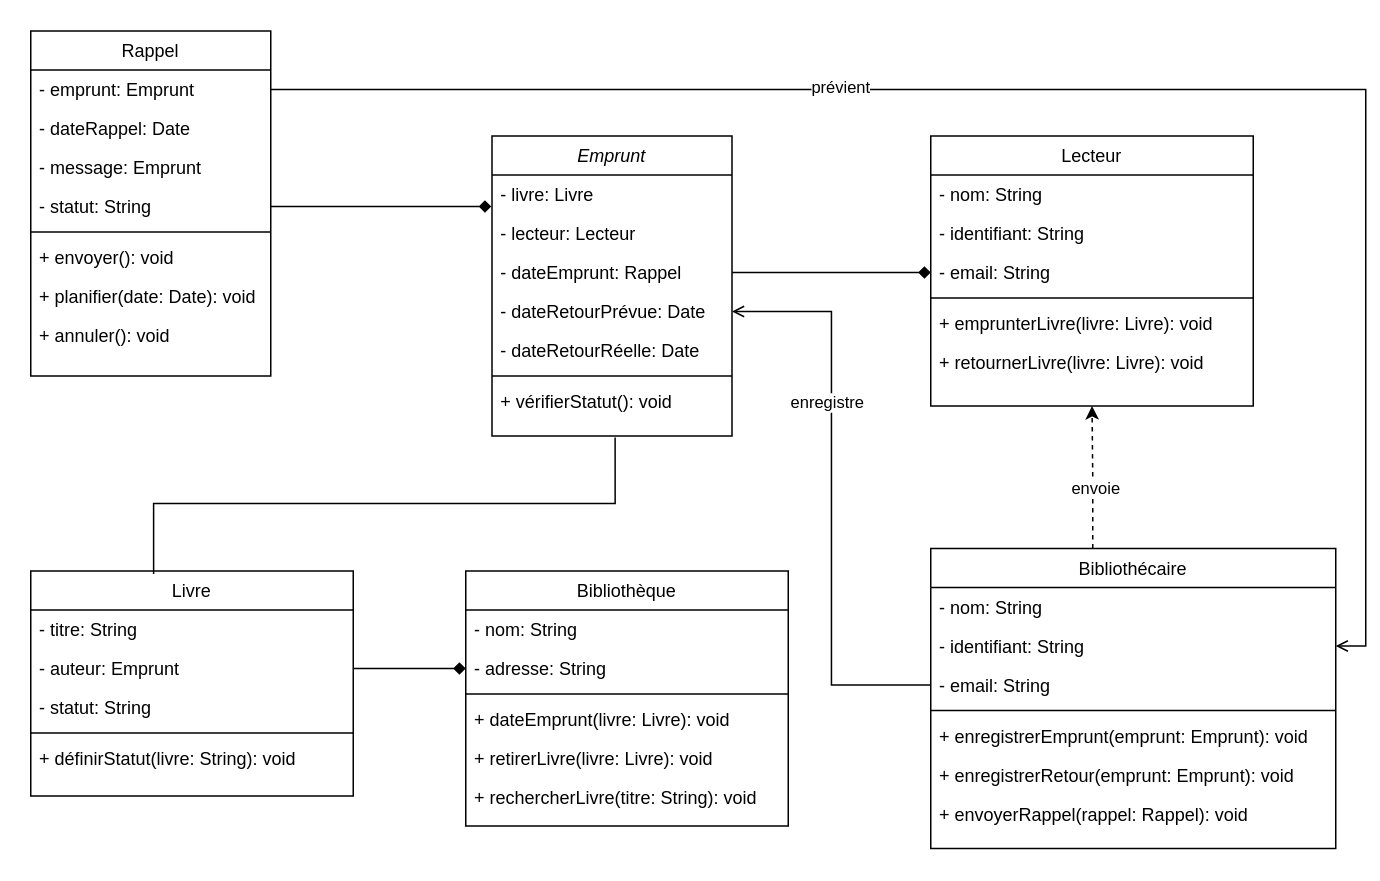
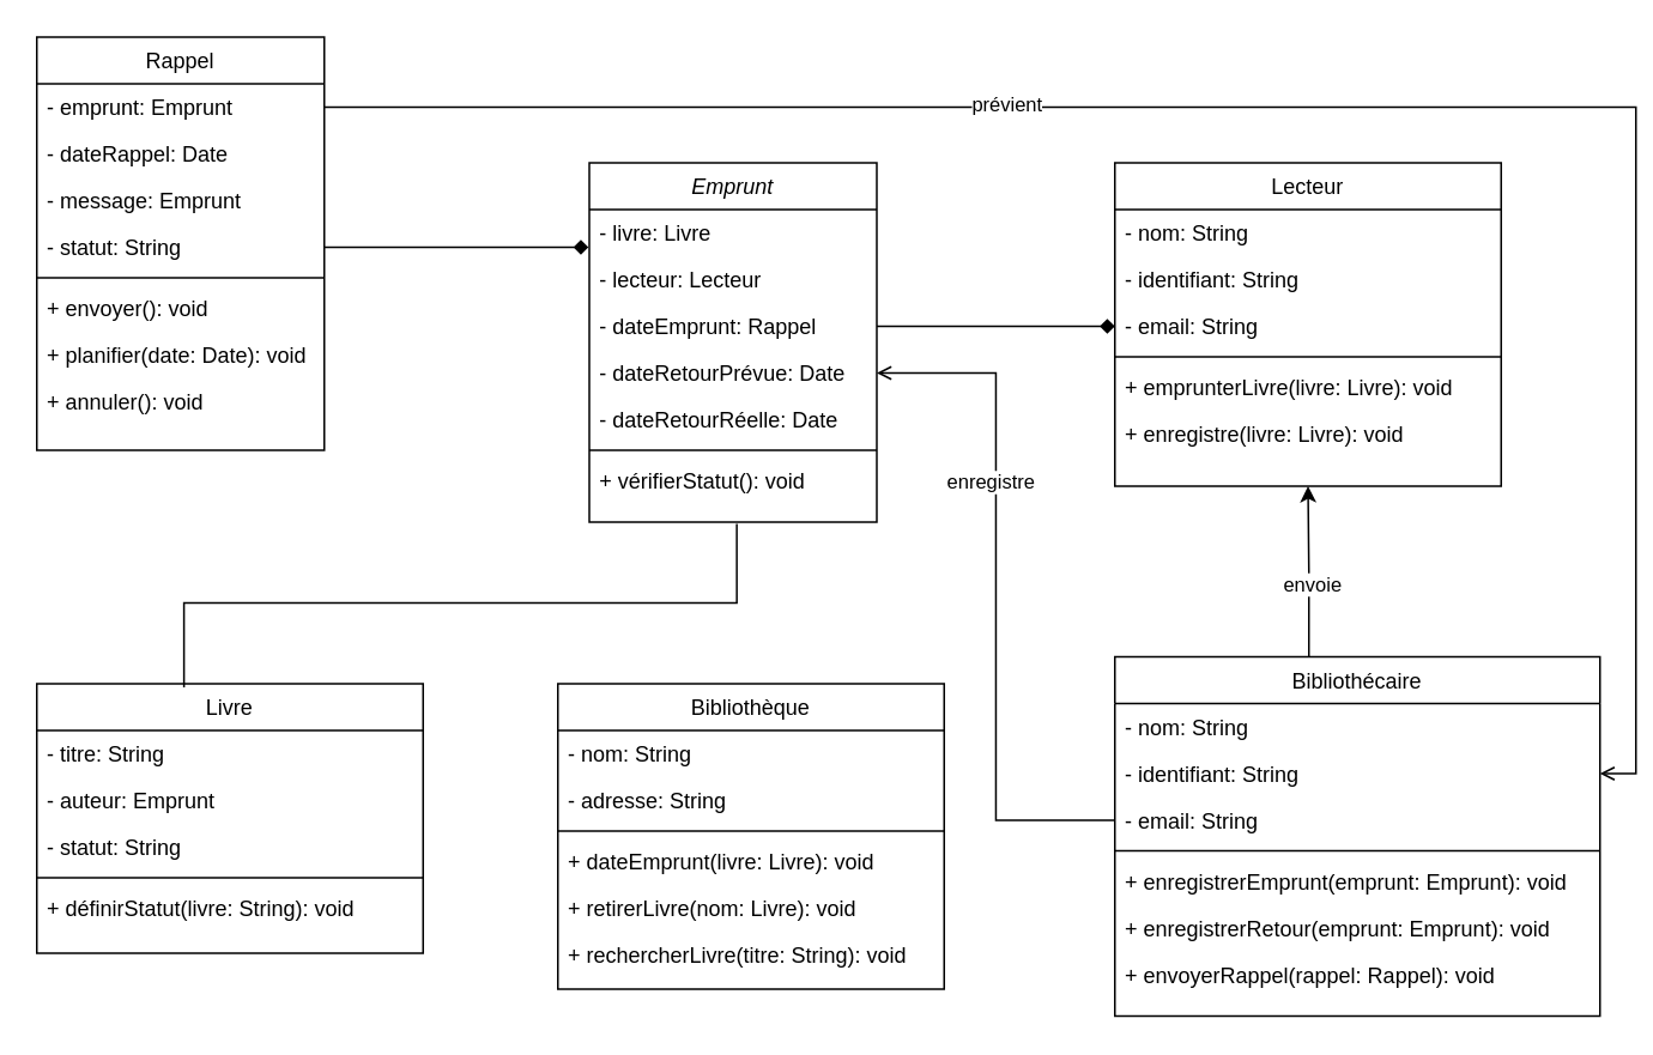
  <mxCell id="0" />
  <mxCell id="1" parent="0" />
  <mxCell id="2" value="Emprunt" style="swimlane;fontStyle=2;align=center;verticalAlign=top;childLayout=stackLayout;horizontal=1;startSize=26;horizontalStack=0;resizeParent=1;resizeLast=0;collapsible=1;marginBottom=0;rounded=0;shadow=0;strokeWidth=1;" parent="1" vertex="1"><mxGeometry x="327.5" y="90" width="160" height="200" as="geometry"><mxRectangle x="230" y="140" width="160" height="26" as="alternateBounds" /></mxGeometry></mxCell>
  <mxCell id="3" value="- livre: Livre" style="text;align=left;verticalAlign=top;spacingLeft=4;spacingRight=4;overflow=hidden;rotatable=0;points=[[0,0.5],[1,0.5]];portConstraint=eastwest;" parent="2" vertex="1"><mxGeometry y="26" width="160" height="26" as="geometry" /></mxCell>
  <mxCell id="4" value="- lecteur: Lecteur" style="text;align=left;verticalAlign=top;spacingLeft=4;spacingRight=4;overflow=hidden;rotatable=0;points=[[0,0.5],[1,0.5]];portConstraint=eastwest;rounded=0;shadow=0;html=0;" parent="2" vertex="1"><mxGeometry y="52" width="160" height="26" as="geometry" /></mxCell>
  <mxCell id="5" value="- dateEmprunt: Rappel" style="text;align=left;verticalAlign=top;spacingLeft=4;spacingRight=4;overflow=hidden;rotatable=0;points=[[0,0.5],[1,0.5]];portConstraint=eastwest;rounded=0;shadow=0;html=0;" parent="2" vertex="1"><mxGeometry y="78" width="160" height="26" as="geometry" /></mxCell>
  <mxCell id="6" value="- dateRetourPrévue: Date" style="text;align=left;verticalAlign=top;spacingLeft=4;spacingRight=4;overflow=hidden;rotatable=0;points=[[0,0.5],[1,0.5]];portConstraint=eastwest;rounded=0;shadow=0;html=0;" vertex="1" parent="2"><mxGeometry y="104" width="160" height="26" as="geometry" /></mxCell>
  <mxCell id="7" value="- dateRetourRéelle: Date" style="text;align=left;verticalAlign=top;spacingLeft=4;spacingRight=4;overflow=hidden;rotatable=0;points=[[0,0.5],[1,0.5]];portConstraint=eastwest;rounded=0;shadow=0;html=0;" vertex="1" parent="2"><mxGeometry y="130" width="160" height="26" as="geometry" /></mxCell>
  <mxCell id="8" value="" style="line;html=1;strokeWidth=1;align=left;verticalAlign=middle;spacingTop=-1;spacingLeft=3;spacingRight=3;rotatable=0;labelPosition=right;points=[];portConstraint=eastwest;" parent="2" vertex="1"><mxGeometry y="156" width="160" height="8" as="geometry" /></mxCell>
  <mxCell id="9" value="+ vérifierStatut(): void" style="text;align=left;verticalAlign=top;spacingLeft=4;spacingRight=4;overflow=hidden;rotatable=0;points=[[0,0.5],[1,0.5]];portConstraint=eastwest;" parent="2" vertex="1"><mxGeometry y="164" width="160" height="36" as="geometry" /></mxCell>
  <mxCell id="10" value="Rappel" style="swimlane;fontStyle=0;align=center;verticalAlign=top;childLayout=stackLayout;horizontal=1;startSize=26;horizontalStack=0;resizeParent=1;resizeLast=0;collapsible=1;marginBottom=0;rounded=0;shadow=0;strokeWidth=1;" parent="1" vertex="1"><mxGeometry x="20" y="20" width="160" height="230" as="geometry"><mxRectangle x="550" y="140" width="160" height="26" as="alternateBounds" /></mxGeometry></mxCell>
  <mxCell id="11" value="- emprunt: Emprunt" style="text;align=left;verticalAlign=top;spacingLeft=4;spacingRight=4;overflow=hidden;rotatable=0;points=[[0,0.5],[1,0.5]];portConstraint=eastwest;" parent="10" vertex="1"><mxGeometry y="26" width="160" height="26" as="geometry" /></mxCell>
  <mxCell id="12" value="- dateRappel: Date" style="text;align=left;verticalAlign=top;spacingLeft=4;spacingRight=4;overflow=hidden;rotatable=0;points=[[0,0.5],[1,0.5]];portConstraint=eastwest;rounded=0;shadow=0;html=0;" parent="10" vertex="1"><mxGeometry y="52" width="160" height="26" as="geometry" /></mxCell>
  <mxCell id="13" value="- message: Emprunt" style="text;align=left;verticalAlign=top;spacingLeft=4;spacingRight=4;overflow=hidden;rotatable=0;points=[[0,0.5],[1,0.5]];portConstraint=eastwest;rounded=0;shadow=0;html=0;" parent="10" vertex="1"><mxGeometry y="78" width="160" height="26" as="geometry" /></mxCell>
  <mxCell id="14" value="- statut: String" style="text;align=left;verticalAlign=top;spacingLeft=4;spacingRight=4;overflow=hidden;rotatable=0;points=[[0,0.5],[1,0.5]];portConstraint=eastwest;rounded=0;shadow=0;html=0;" parent="10" vertex="1"><mxGeometry y="104" width="160" height="26" as="geometry" /></mxCell>
  <mxCell id="15" value="" style="line;html=1;strokeWidth=1;align=left;verticalAlign=middle;spacingTop=-1;spacingLeft=3;spacingRight=3;rotatable=0;labelPosition=right;points=[];portConstraint=eastwest;" parent="10" vertex="1"><mxGeometry y="130" width="160" height="8" as="geometry" /></mxCell>
  <mxCell id="16" value="+ envoyer(): void" style="text;align=left;verticalAlign=top;spacingLeft=4;spacingRight=4;overflow=hidden;rotatable=0;points=[[0,0.5],[1,0.5]];portConstraint=eastwest;" parent="10" vertex="1"><mxGeometry y="138" width="160" height="26" as="geometry" /></mxCell>
  <mxCell id="17" value="+ planifier(date: Date): void" style="text;align=left;verticalAlign=top;spacingLeft=4;spacingRight=4;overflow=hidden;rotatable=0;points=[[0,0.5],[1,0.5]];portConstraint=eastwest;" parent="10" vertex="1"><mxGeometry y="164" width="160" height="26" as="geometry" /></mxCell>
  <mxCell id="18" value="+ annuler(): void" style="text;align=left;verticalAlign=top;spacingLeft=4;spacingRight=4;overflow=hidden;rotatable=0;points=[[0,0.5],[1,0.5]];portConstraint=eastwest;" vertex="1" parent="10"><mxGeometry y="190" width="160" height="26" as="geometry" /></mxCell>
  <mxCell id="19" value="Bibliothécaire" style="swimlane;fontStyle=0;align=center;verticalAlign=top;childLayout=stackLayout;horizontal=1;startSize=26;horizontalStack=0;resizeParent=1;resizeLast=0;collapsible=1;marginBottom=0;rounded=0;shadow=0;strokeWidth=1;" vertex="1" parent="1"><mxGeometry x="620" y="365" width="270" height="200" as="geometry"><mxRectangle x="550" y="140" width="160" height="26" as="alternateBounds" /></mxGeometry></mxCell>
  <mxCell id="20" value="- nom: String" style="text;align=left;verticalAlign=top;spacingLeft=4;spacingRight=4;overflow=hidden;rotatable=0;points=[[0,0.5],[1,0.5]];portConstraint=eastwest;" vertex="1" parent="19"><mxGeometry y="26" width="270" height="26" as="geometry" /></mxCell>
  <mxCell id="21" value="- identifiant: String" style="text;align=left;verticalAlign=top;spacingLeft=4;spacingRight=4;overflow=hidden;rotatable=0;points=[[0,0.5],[1,0.5]];portConstraint=eastwest;rounded=0;shadow=0;html=0;" vertex="1" parent="19"><mxGeometry y="52" width="270" height="26" as="geometry" /></mxCell>
  <mxCell id="22" value="- email: String" style="text;align=left;verticalAlign=top;spacingLeft=4;spacingRight=4;overflow=hidden;rotatable=0;points=[[0,0.5],[1,0.5]];portConstraint=eastwest;rounded=0;shadow=0;html=0;" vertex="1" parent="19"><mxGeometry y="78" width="270" height="26" as="geometry" /></mxCell>
  <mxCell id="23" value="" style="line;html=1;strokeWidth=1;align=left;verticalAlign=middle;spacingTop=-1;spacingLeft=3;spacingRight=3;rotatable=0;labelPosition=right;points=[];portConstraint=eastwest;" vertex="1" parent="19"><mxGeometry y="104" width="270" height="8" as="geometry" /></mxCell>
  <mxCell id="24" value="+ enregistrerEmprunt(emprunt: Emprunt): void" style="text;align=left;verticalAlign=top;spacingLeft=4;spacingRight=4;overflow=hidden;rotatable=0;points=[[0,0.5],[1,0.5]];portConstraint=eastwest;" vertex="1" parent="19"><mxGeometry y="112" width="270" height="26" as="geometry" /></mxCell>
  <mxCell id="25" value="+ enregistrerRetour(emprunt: Emprunt): void" style="text;align=left;verticalAlign=top;spacingLeft=4;spacingRight=4;overflow=hidden;rotatable=0;points=[[0,0.5],[1,0.5]];portConstraint=eastwest;" vertex="1" parent="19"><mxGeometry y="138" width="270" height="26" as="geometry" /></mxCell>
  <mxCell id="26" value="+ envoyerRappel(rappel: Rappel): void" style="text;align=left;verticalAlign=top;spacingLeft=4;spacingRight=4;overflow=hidden;rotatable=0;points=[[0,0.5],[1,0.5]];portConstraint=eastwest;" vertex="1" parent="19"><mxGeometry y="164" width="270" height="26" as="geometry" /></mxCell>
  <mxCell id="27" value="Lecteur" style="swimlane;fontStyle=0;align=center;verticalAlign=top;childLayout=stackLayout;horizontal=1;startSize=26;horizontalStack=0;resizeParent=1;resizeLast=0;collapsible=1;marginBottom=0;rounded=0;shadow=0;strokeWidth=1;" vertex="1" parent="1"><mxGeometry x="620" y="90" width="215" height="180" as="geometry"><mxRectangle x="550" y="140" width="160" height="26" as="alternateBounds" /></mxGeometry></mxCell>
  <mxCell id="28" value="- nom: String" style="text;align=left;verticalAlign=top;spacingLeft=4;spacingRight=4;overflow=hidden;rotatable=0;points=[[0,0.5],[1,0.5]];portConstraint=eastwest;" vertex="1" parent="27"><mxGeometry y="26" width="215" height="26" as="geometry" /></mxCell>
  <mxCell id="29" value="- identifiant: String" style="text;align=left;verticalAlign=top;spacingLeft=4;spacingRight=4;overflow=hidden;rotatable=0;points=[[0,0.5],[1,0.5]];portConstraint=eastwest;rounded=0;shadow=0;html=0;" vertex="1" parent="27"><mxGeometry y="52" width="215" height="26" as="geometry" /></mxCell>
  <mxCell id="30" value="- email: String" style="text;align=left;verticalAlign=top;spacingLeft=4;spacingRight=4;overflow=hidden;rotatable=0;points=[[0,0.5],[1,0.5]];portConstraint=eastwest;rounded=0;shadow=0;html=0;" vertex="1" parent="27"><mxGeometry y="78" width="215" height="26" as="geometry" /></mxCell>
  <mxCell id="31" value="" style="line;html=1;strokeWidth=1;align=left;verticalAlign=middle;spacingTop=-1;spacingLeft=3;spacingRight=3;rotatable=0;labelPosition=right;points=[];portConstraint=eastwest;" vertex="1" parent="27"><mxGeometry y="104" width="215" height="8" as="geometry" /></mxCell>
  <mxCell id="32" value="+ emprunterLivre(livre: Livre): void" style="text;align=left;verticalAlign=top;spacingLeft=4;spacingRight=4;overflow=hidden;rotatable=0;points=[[0,0.5],[1,0.5]];portConstraint=eastwest;" vertex="1" parent="27"><mxGeometry y="112" width="215" height="26" as="geometry" /></mxCell>
- <mxCell id="33" value="+ retournerLivre(livre: Livre): void" style="text;align=left;verticalAlign=top;spacingLeft=4;spacingRight=4;overflow=hidden;rotatable=0;points=[[0,0.5],[1,0.5]];portConstraint=eastwest;" vertex="1" parent="27"><mxGeometry y="138" width="215" height="26" as="geometry" /></mxCell>
+ <mxCell id="33" value="+ enregistre(livre: Livre): void" style="text;align=left;verticalAlign=top;spacingLeft=4;spacingRight=4;overflow=hidden;rotatable=0;points=[[0,0.5],[1,0.5]];portConstraint=eastwest;" vertex="1" parent="27"><mxGeometry y="138" width="215" height="26" as="geometry" /></mxCell>
  <mxCell id="34" value="Livre" style="swimlane;fontStyle=0;align=center;verticalAlign=top;childLayout=stackLayout;horizontal=1;startSize=26;horizontalStack=0;resizeParent=1;resizeLast=0;collapsible=1;marginBottom=0;rounded=0;shadow=0;strokeWidth=1;" vertex="1" parent="1"><mxGeometry x="20" y="380" width="215" height="150" as="geometry"><mxRectangle x="550" y="140" width="160" height="26" as="alternateBounds" /></mxGeometry></mxCell>
  <mxCell id="35" value="- titre: String" style="text;align=left;verticalAlign=top;spacingLeft=4;spacingRight=4;overflow=hidden;rotatable=0;points=[[0,0.5],[1,0.5]];portConstraint=eastwest;" vertex="1" parent="34"><mxGeometry y="26" width="215" height="26" as="geometry" /></mxCell>
  <mxCell id="36" value="- auteur: Emprunt" style="text;align=left;verticalAlign=top;spacingLeft=4;spacingRight=4;overflow=hidden;rotatable=0;points=[[0,0.5],[1,0.5]];portConstraint=eastwest;rounded=0;shadow=0;html=0;" vertex="1" parent="34"><mxGeometry y="52" width="215" height="26" as="geometry" /></mxCell>
  <mxCell id="37" value="- statut: String" style="text;align=left;verticalAlign=top;spacingLeft=4;spacingRight=4;overflow=hidden;rotatable=0;points=[[0,0.5],[1,0.5]];portConstraint=eastwest;rounded=0;shadow=0;html=0;" vertex="1" parent="34"><mxGeometry y="78" width="215" height="26" as="geometry" /></mxCell>
  <mxCell id="38" value="" style="line;html=1;strokeWidth=1;align=left;verticalAlign=middle;spacingTop=-1;spacingLeft=3;spacingRight=3;rotatable=0;labelPosition=right;points=[];portConstraint=eastwest;" vertex="1" parent="34"><mxGeometry y="104" width="215" height="8" as="geometry" /></mxCell>
  <mxCell id="39" value="+ définirStatut(livre: String): void" style="text;align=left;verticalAlign=top;spacingLeft=4;spacingRight=4;overflow=hidden;rotatable=0;points=[[0,0.5],[1,0.5]];portConstraint=eastwest;" vertex="1" parent="34"><mxGeometry y="112" width="215" height="26" as="geometry" /></mxCell>
  <mxCell id="40" value="Bibliothèque" style="swimlane;fontStyle=0;align=center;verticalAlign=top;childLayout=stackLayout;horizontal=1;startSize=26;horizontalStack=0;resizeParent=1;resizeLast=0;collapsible=1;marginBottom=0;rounded=0;shadow=0;strokeWidth=1;" vertex="1" parent="1"><mxGeometry x="310" y="380" width="215" height="170" as="geometry"><mxRectangle x="550" y="140" width="160" height="26" as="alternateBounds" /></mxGeometry></mxCell>
  <mxCell id="41" value="- nom: String" style="text;align=left;verticalAlign=top;spacingLeft=4;spacingRight=4;overflow=hidden;rotatable=0;points=[[0,0.5],[1,0.5]];portConstraint=eastwest;" vertex="1" parent="40"><mxGeometry y="26" width="215" height="26" as="geometry" /></mxCell>
  <mxCell id="42" value="- adresse: String" style="text;align=left;verticalAlign=top;spacingLeft=4;spacingRight=4;overflow=hidden;rotatable=0;points=[[0,0.5],[1,0.5]];portConstraint=eastwest;rounded=0;shadow=0;html=0;" vertex="1" parent="40"><mxGeometry y="52" width="215" height="26" as="geometry" /></mxCell>
  <mxCell id="43" value="" style="line;html=1;strokeWidth=1;align=left;verticalAlign=middle;spacingTop=-1;spacingLeft=3;spacingRight=3;rotatable=0;labelPosition=right;points=[];portConstraint=eastwest;" vertex="1" parent="40"><mxGeometry y="78" width="215" height="8" as="geometry" /></mxCell>
  <mxCell id="44" value="+ dateEmprunt(livre: Livre): void" style="text;align=left;verticalAlign=top;spacingLeft=4;spacingRight=4;overflow=hidden;rotatable=0;points=[[0,0.5],[1,0.5]];portConstraint=eastwest;" vertex="1" parent="40"><mxGeometry y="86" width="215" height="26" as="geometry" /></mxCell>
- <mxCell id="45" value="+ retirerLivre(livre: Livre): void" style="text;align=left;verticalAlign=top;spacingLeft=4;spacingRight=4;overflow=hidden;rotatable=0;points=[[0,0.5],[1,0.5]];portConstraint=eastwest;" vertex="1" parent="40"><mxGeometry y="112" width="215" height="26" as="geometry" /></mxCell>
+ <mxCell id="45" value="+ retirerLivre(nom: Livre): void" style="text;align=left;verticalAlign=top;spacingLeft=4;spacingRight=4;overflow=hidden;rotatable=0;points=[[0,0.5],[1,0.5]];portConstraint=eastwest;" vertex="1" parent="40"><mxGeometry y="112" width="215" height="26" as="geometry" /></mxCell>
  <mxCell id="46" value="+ rechercherLivre(titre: String): void" style="text;align=left;verticalAlign=top;spacingLeft=4;spacingRight=4;overflow=hidden;rotatable=0;points=[[0,0.5],[1,0.5]];portConstraint=eastwest;" vertex="1" parent="40"><mxGeometry y="138" width="215" height="26" as="geometry" /></mxCell>
  <mxCell id="47" style="edgeStyle=orthogonalEdgeStyle;rounded=0;orthogonalLoop=1;jettySize=auto;html=1;entryX=0;entryY=0.5;entryDx=0;entryDy=0;endArrow=diamond;endFill=1;exitX=1;exitY=0.5;exitDx=0;exitDy=0;" edge="1" parent="1" source="5" target="30"><mxGeometry relative="1" as="geometry" /></mxCell>
  <mxCell id="48" style="edgeStyle=orthogonalEdgeStyle;rounded=0;orthogonalLoop=1;jettySize=auto;html=1;entryX=-0.003;entryY=-0.192;entryDx=0;entryDy=0;endArrow=diamond;endFill=1;exitX=1;exitY=0.5;exitDx=0;exitDy=0;entryPerimeter=0;" edge="1" parent="1" source="14" target="4"><mxGeometry relative="1" as="geometry" /></mxCell>
  <mxCell id="49" style="edgeStyle=orthogonalEdgeStyle;rounded=0;orthogonalLoop=1;jettySize=auto;html=1;endArrow=none;endFill=1;exitX=0.513;exitY=1.028;exitDx=0;exitDy=0;exitPerimeter=0;entryX=0.381;entryY=0.013;entryDx=0;entryDy=0;entryPerimeter=0;" edge="1" parent="1" source="9" target="34"><mxGeometry relative="1" as="geometry"><mxPoint x="342" y="590" as="targetPoint" /></mxGeometry></mxCell>
- <mxCell id="50" style="edgeStyle=orthogonalEdgeStyle;rounded=0;orthogonalLoop=1;jettySize=auto;html=1;entryX=0;entryY=0.5;entryDx=0;entryDy=0;endArrow=diamond;endFill=1;" edge="1" parent="1" source="36" target="42"><mxGeometry relative="1" as="geometry" /></mxCell>
- <mxCell id="51" style="edgeStyle=orthogonalEdgeStyle;rounded=0;orthogonalLoop=1;jettySize=auto;html=1;entryX=0.5;entryY=1;entryDx=0;entryDy=0;exitX=0.4;exitY=0;exitDx=0;exitDy=0;exitPerimeter=0;dashed=1;" edge="1" parent="1" source="19" target="27"><mxGeometry relative="1" as="geometry" /></mxCell>
+ <mxCell id="51" style="edgeStyle=orthogonalEdgeStyle;rounded=0;orthogonalLoop=1;jettySize=auto;html=1;entryX=0.5;entryY=1;entryDx=0;entryDy=0;exitX=0.4;exitY=0;exitDx=0;exitDy=0;exitPerimeter=0;" edge="1" parent="1" source="19" target="27"><mxGeometry relative="1" as="geometry" /></mxCell>
  <mxCell id="52" value="envoie" style="edgeLabel;html=1;align=center;verticalAlign=middle;resizable=0;points=[];" vertex="1" connectable="0" parent="51"><mxGeometry x="-0.141" y="-1" relative="1" as="geometry"><mxPoint as="offset" /></mxGeometry></mxCell>
  <mxCell id="53" style="edgeStyle=orthogonalEdgeStyle;rounded=0;orthogonalLoop=1;jettySize=auto;html=1;entryX=1;entryY=0.5;entryDx=0;entryDy=0;endArrow=open;endFill=0;" edge="1" parent="1" source="22" target="6"><mxGeometry relative="1" as="geometry" /></mxCell>
  <mxCell id="54" value="enregistre" style="edgeLabel;html=1;align=center;verticalAlign=middle;resizable=0;points=[];" vertex="1" connectable="0" parent="53"><mxGeometry x="0.338" y="3" relative="1" as="geometry"><mxPoint as="offset" /></mxGeometry></mxCell>
  <mxCell id="55" style="edgeStyle=orthogonalEdgeStyle;rounded=0;orthogonalLoop=1;jettySize=auto;html=1;entryX=1;entryY=0.5;entryDx=0;entryDy=0;endArrow=open;endFill=0;" edge="1" parent="1" source="11" target="21"><mxGeometry relative="1" as="geometry" /></mxCell>
  <mxCell id="56" value="prévient" style="edgeLabel;html=1;align=center;verticalAlign=middle;resizable=0;points=[];" vertex="1" connectable="0" parent="55"><mxGeometry x="-0.324" y="2" relative="1" as="geometry"><mxPoint as="offset" /></mxGeometry></mxCell>
